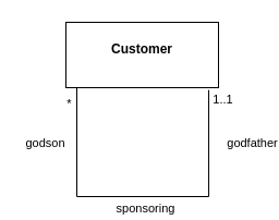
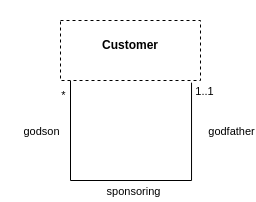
  <mxCell id="0" />
  <mxCell id="1" parent="0" />
  <mxCell id="2" value="" style="edgeStyle=elbowEdgeStyle;html=1;endArrow=none;elbow=vertical;rounded=0;exitX=0.936;exitY=1.036;exitDx=0;exitDy=0;exitPerimeter=0;" parent="1" source="8" target="8" edge="1"><mxGeometry width="160" relative="1" as="geometry"><mxPoint x="105" y="94" as="sourcePoint" /><mxPoint x="10" y="90" as="targetPoint" /><Array as="points"><mxPoint x="70" y="180" /><mxPoint x="90" y="170" /><mxPoint x="20" y="170" /></Array></mxGeometry></mxCell>
  <mxCell id="3" value="godfather" style="edgeLabel;html=1;align=center;verticalAlign=middle;resizable=0;points=[];" parent="2" vertex="1" connectable="0"><mxGeometry x="-0.725" y="-3" relative="1" as="geometry"><mxPoint x="42" y="4" as="offset" /></mxGeometry></mxCell>
  <mxCell id="4" value="godson" style="edgeLabel;html=1;align=center;verticalAlign=middle;resizable=0;points=[];" parent="2" vertex="1" connectable="0"><mxGeometry x="0.546" y="3" relative="1" as="geometry"><mxPoint x="-27" y="-22" as="offset" /></mxGeometry></mxCell>
  <mxCell id="5" value="sponsoring" style="edgeLabel;html=1;align=center;verticalAlign=middle;resizable=0;points=[];" parent="2" vertex="1" connectable="0"><mxGeometry x="-0.015" y="1" relative="1" as="geometry"><mxPoint x="1" y="9" as="offset" /></mxGeometry></mxCell>
  <mxCell id="6" value="*" style="edgeLabel;html=1;align=center;verticalAlign=middle;resizable=0;points=[];" parent="2" vertex="1" connectable="0"><mxGeometry x="0.795" y="1" relative="1" as="geometry"><mxPoint x="-7" y="-18" as="offset" /></mxGeometry></mxCell>
  <mxCell id="7" value="1..1" style="edgeLabel;html=1;align=center;verticalAlign=middle;resizable=0;points=[];" parent="2" vertex="1" connectable="0"><mxGeometry x="-0.925" y="-2" relative="1" as="geometry"><mxPoint x="14" y="-4" as="offset" /></mxGeometry></mxCell>
- <mxCell id="8" value="&lt;p style=&quot;margin:0px;margin-top:4px;text-align:center;&quot;&gt;&lt;br&gt;&lt;b&gt;Customer&lt;/b&gt;&lt;/p&gt;" style="verticalAlign=top;align=left;overflow=fill;fontSize=12;fontFamily=Helvetica;html=1;" parent="1" vertex="1"><mxGeometry x="60" y="20" width="140" height="60" as="geometry" /></mxCell>
+ <mxCell id="8" value="&lt;p style=&quot;margin:0px;margin-top:4px;text-align:center;&quot;&gt;&lt;br&gt;&lt;b&gt;Customer&lt;/b&gt;&lt;/p&gt;" style="verticalAlign=top;align=left;overflow=fill;fontSize=12;fontFamily=Helvetica;html=1;dashed=1;" parent="1" vertex="1"><mxGeometry x="60" y="20" width="140" height="60" as="geometry" /></mxCell>
